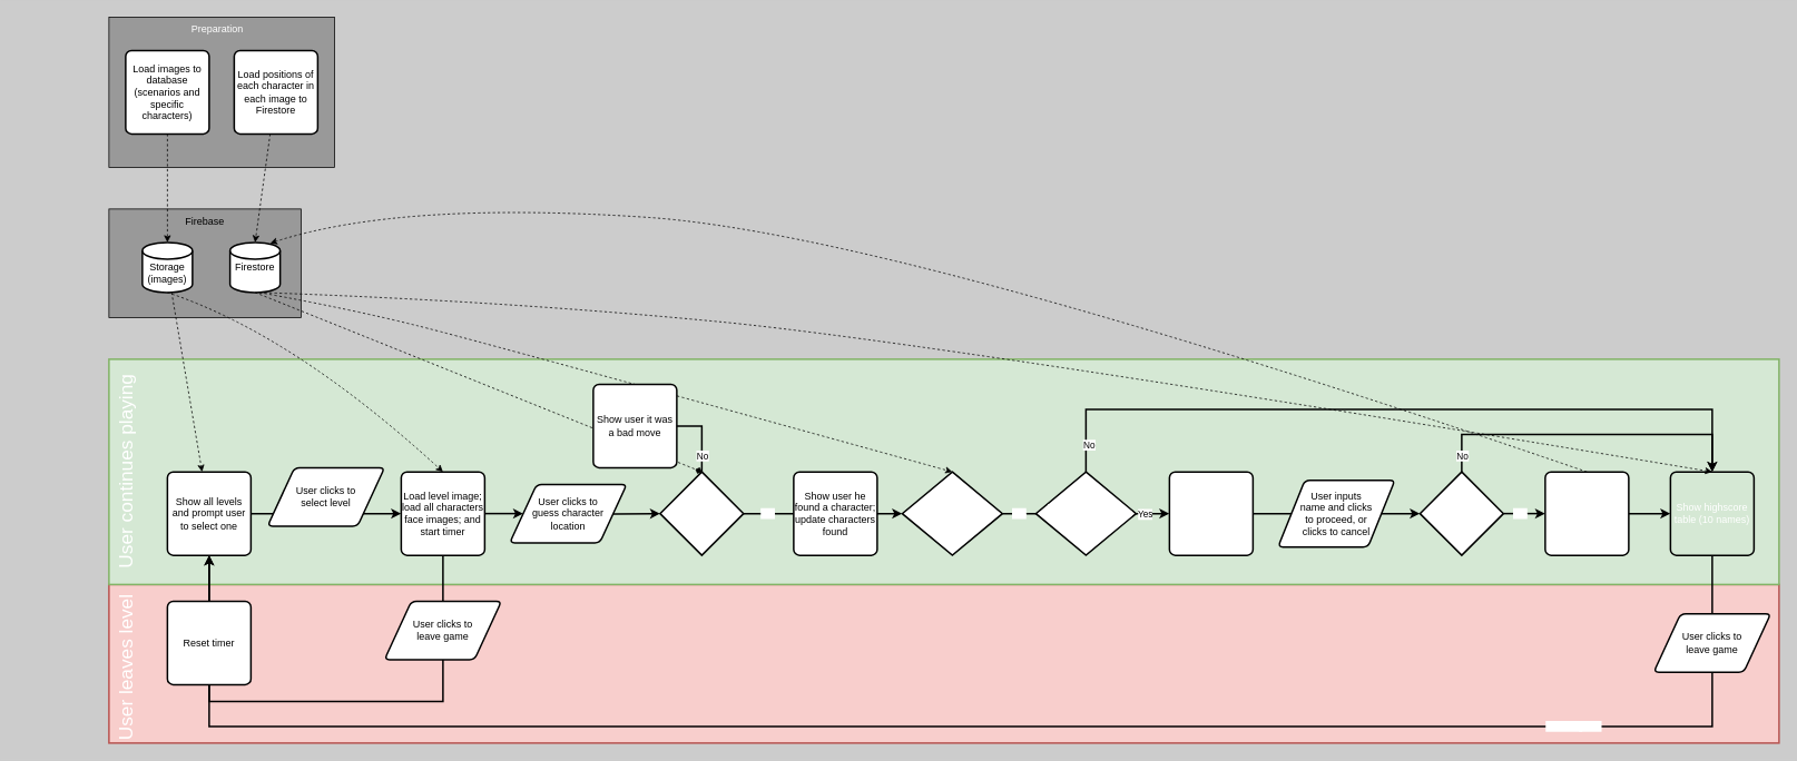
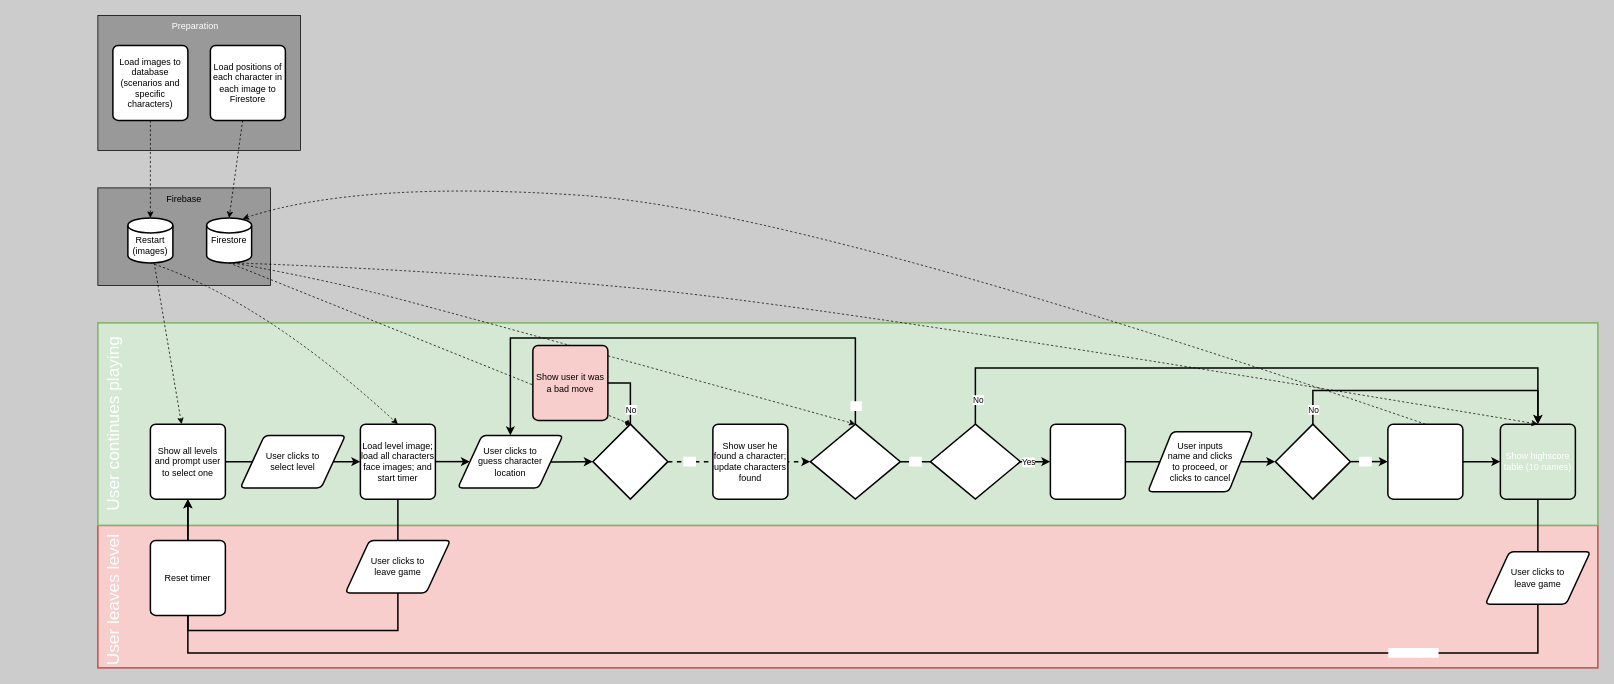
  <mxCell id="0" />
  <mxCell id="1" parent="0" />
  <mxCell id="2" value="" style="rounded=0;whiteSpace=wrap;html=1;strokeWidth=2;fillColor=#f8cecc;strokeColor=#b85450;" parent="1" vertex="1"><mxGeometry x="130" y="700" width="2000" height="190" as="geometry" /></mxCell>
  <mxCell id="3" value="" style="rounded=0;whiteSpace=wrap;html=1;fillColor=#999999;" parent="1" vertex="1"><mxGeometry x="130" y="250" width="230" height="130" as="geometry" /></mxCell>
  <mxCell id="4" value="Firestore" style="strokeWidth=2;html=1;shape=mxgraph.flowchart.database;whiteSpace=wrap;" parent="1" vertex="1"><mxGeometry x="275" y="290" width="60" height="60" as="geometry" /></mxCell>
- <mxCell id="5" value="&lt;br&gt;Storage (images)" style="strokeWidth=2;html=1;shape=mxgraph.flowchart.database;whiteSpace=wrap;" parent="1" vertex="1"><mxGeometry x="170" y="290" width="60" height="60" as="geometry" /></mxCell>
+ <mxCell id="5" value="&lt;br&gt;Restart (images)" style="strokeWidth=2;html=1;shape=mxgraph.flowchart.database;whiteSpace=wrap;" parent="1" vertex="1"><mxGeometry x="170" y="290" width="60" height="60" as="geometry" /></mxCell>
  <mxCell id="6" value="" style="rounded=0;whiteSpace=wrap;html=1;strokeWidth=2;fillColor=#d5e8d4;strokeColor=#82b366;" parent="1" vertex="1"><mxGeometry x="130" y="430" width="2000" height="270" as="geometry" /></mxCell>
  <mxCell id="7" value="Firebase" style="text;html=1;strokeColor=none;fillColor=none;align=center;verticalAlign=middle;whiteSpace=wrap;rounded=0;" parent="1" vertex="1"><mxGeometry x="215" y="250" width="60" height="30" as="geometry" /></mxCell>
  <mxCell id="8" style="edgeStyle=orthogonalEdgeStyle;rounded=0;orthogonalLoop=1;jettySize=auto;html=1;exitX=1;exitY=0.5;exitDx=0;exitDy=0;entryX=0;entryY=0.5;entryDx=0;entryDy=0;strokeWidth=2;strokeColor=#000000;" parent="1" source="9" target="42" edge="1"><mxGeometry relative="1" as="geometry" /></mxCell>
  <mxCell id="9" value="Show all levels and prompt user to select one" style="rounded=1;whiteSpace=wrap;html=1;absoluteArcSize=1;arcSize=14;strokeWidth=2;" parent="1" vertex="1"><mxGeometry x="200" y="565" width="100" height="100" as="geometry" /></mxCell>
  <mxCell id="10" style="edgeStyle=orthogonalEdgeStyle;rounded=0;orthogonalLoop=1;jettySize=auto;html=1;exitX=0.5;exitY=1;exitDx=0;exitDy=0;entryX=0.5;entryY=1;entryDx=0;entryDy=0;fillColor=#f5f5f5;strokeColor=#000000;shadow=0;strokeWidth=2;" parent="1" source="42" target="9" edge="1"><mxGeometry relative="1" as="geometry"><Array as="points"><mxPoint x="530" y="840" /><mxPoint x="250" y="840" /></Array><mxPoint x="630" y="665" as="sourcePoint" /></mxGeometry></mxCell>
  <mxCell id="11" style="edgeStyle=orthogonalEdgeStyle;rounded=0;orthogonalLoop=1;jettySize=auto;html=1;exitX=1;exitY=0.5;exitDx=0;exitDy=0;entryX=0;entryY=0.5;entryDx=0;entryDy=0;entryPerimeter=0;strokeColor=#000000;fontColor=#999999;strokeWidth=2;" parent="1" target="20" edge="1"><mxGeometry relative="1" as="geometry"><mxPoint x="680" y="615" as="sourcePoint" /></mxGeometry></mxCell>
  <mxCell id="12" value="" style="curved=1;endArrow=classic;html=1;rounded=0;exitX=0.5;exitY=1;exitDx=0;exitDy=0;exitPerimeter=0;dashed=1;entryX=0.5;entryY=0;entryDx=0;entryDy=0;strokeColor=#000000;" parent="1" source="5" target="42" edge="1"><mxGeometry width="50" height="50" relative="1" as="geometry"><mxPoint x="230" y="470" as="sourcePoint" /><mxPoint x="295" y="520" as="targetPoint" /><Array as="points"><mxPoint x="350" y="400" /></Array></mxGeometry></mxCell>
  <mxCell id="13" value="" style="endArrow=classic;html=1;rounded=0;dashed=1;strokeColor=#000000;" parent="1" source="5" target="9" edge="1"><mxGeometry width="50" height="50" relative="1" as="geometry"><mxPoint x="230" y="510" as="sourcePoint" /><mxPoint x="280" y="460" as="targetPoint" /></mxGeometry></mxCell>
  <mxCell id="14" value="" style="rounded=0;whiteSpace=wrap;html=1;fillColor=#999999;" parent="1" vertex="1"><mxGeometry x="130" y="20" width="270" height="180" as="geometry" /></mxCell>
  <mxCell id="15" value="Load images to database (scenarios and specific characters)" style="rounded=1;whiteSpace=wrap;html=1;absoluteArcSize=1;arcSize=14;strokeWidth=2;" parent="1" vertex="1"><mxGeometry x="150" y="60" width="100" height="100" as="geometry" /></mxCell>
  <mxCell id="16" value="Load positions of each character in each image to Firestore" style="rounded=1;whiteSpace=wrap;html=1;absoluteArcSize=1;arcSize=14;strokeWidth=2;" parent="1" vertex="1"><mxGeometry x="280" y="60" width="100" height="100" as="geometry" /></mxCell>
  <mxCell id="17" value="" style="endArrow=classic;html=1;rounded=0;entryX=0.5;entryY=0;entryDx=0;entryDy=0;entryPerimeter=0;dashed=1;strokeColor=#000000;" parent="1" source="15" target="5" edge="1"><mxGeometry width="50" height="50" relative="1" as="geometry"><mxPoint x="240" y="360" as="sourcePoint" /><mxPoint x="290" y="310" as="targetPoint" /></mxGeometry></mxCell>
  <mxCell id="18" value="" style="endArrow=classic;html=1;rounded=0;entryX=0.5;entryY=0;entryDx=0;entryDy=0;entryPerimeter=0;dashed=1;strokeColor=#000000;" parent="1" source="16" target="4" edge="1"><mxGeometry width="50" height="50" relative="1" as="geometry"><mxPoint x="240" y="360" as="sourcePoint" /><mxPoint x="290" y="310" as="targetPoint" /></mxGeometry></mxCell>
- <mxCell id="19" value="&lt;font color=&quot;#ffffff&quot;&gt;Yes&lt;/font&gt;" style="edgeStyle=orthogonalEdgeStyle;rounded=0;orthogonalLoop=1;jettySize=auto;html=1;exitX=1;exitY=0.5;exitDx=0;exitDy=0;exitPerimeter=0;strokeColor=#000000;fontColor=#000000;strokeWidth=2;" parent="1" source="20" target="25" edge="1"><mxGeometry x="-0.7" relative="1" as="geometry"><mxPoint as="offset" /></mxGeometry></mxCell>
+ <mxCell id="19" value="&lt;font color=&quot;#ffffff&quot;&gt;Yes&lt;/font&gt;" style="edgeStyle=orthogonalEdgeStyle;rounded=0;orthogonalLoop=1;jettySize=auto;html=1;exitX=1;exitY=0.5;exitDx=0;exitDy=0;exitPerimeter=0;strokeColor=#000000;fontColor=#000000;strokeWidth=2;dashed=1;" parent="1" source="20" target="25" edge="1"><mxGeometry x="-0.7" relative="1" as="geometry"><mxPoint as="offset" /></mxGeometry></mxCell>
  <mxCell id="20" value="&lt;font color=&quot;#ffffff&quot;&gt;Is position correct?&lt;/font&gt;" style="strokeWidth=2;html=1;shape=mxgraph.flowchart.decision;whiteSpace=wrap;fontColor=#999999;" parent="1" vertex="1"><mxGeometry x="790" y="565" width="100" height="100" as="geometry" /></mxCell>
+ <mxCell id="21" style="edgeStyle=orthogonalEdgeStyle;rounded=0;orthogonalLoop=1;jettySize=auto;html=1;exitX=0.5;exitY=0;exitDx=0;exitDy=0;exitPerimeter=0;entryX=0.5;entryY=0;entryDx=0;entryDy=0;strokeColor=#000000;fontColor=#000000;shadow=0;strokeWidth=2;" parent="1" source="25" target="51" edge="1"><mxGeometry relative="1" as="geometry"><Array as="points"><mxPoint x="1090" y="450" /><mxPoint x="630" y="450" /></Array><mxPoint x="630" y="565" as="targetPoint" /></mxGeometry></mxCell>
+ <mxCell id="22" value="&lt;font color=&quot;#ffffff&quot;&gt;No&lt;/font&gt;" style="edgeLabel;html=1;align=center;verticalAlign=middle;resizable=0;points=[];fontColor=#000000;" parent="21" vertex="1" connectable="0"><mxGeometry x="-0.48" y="1" relative="1" as="geometry"><mxPoint x="68" y="89" as="offset" /></mxGeometry></mxCell>
  <mxCell id="23" value="&lt;font color=&quot;#ffffff&quot;&gt;Yes&lt;/font&gt;" style="edgeStyle=orthogonalEdgeStyle;rounded=0;orthogonalLoop=1;jettySize=auto;html=1;exitX=1;exitY=0.5;exitDx=0;exitDy=0;exitPerimeter=0;entryX=0;entryY=0.5;entryDx=0;entryDy=0;strokeColor=#000000;fontColor=#000000;strokeWidth=2;" parent="1" source="25" target="27" edge="1"><mxGeometry x="-0.8" relative="1" as="geometry"><mxPoint as="offset" /></mxGeometry></mxCell>
  <mxCell id="24" value="Yes" style="edgeLabel;html=1;align=center;verticalAlign=middle;resizable=0;points=[];" vertex="1" connectable="0" parent="23"><mxGeometry x="0.78" relative="1" as="geometry"><mxPoint x="-8" as="offset" /></mxGeometry></mxCell>
  <mxCell id="25" value="&lt;font color=&quot;#ffffff&quot;&gt;Are all characters found?&lt;/font&gt;" style="strokeWidth=2;html=1;shape=mxgraph.flowchart.decision;whiteSpace=wrap;fontColor=#999999;" parent="1" vertex="1"><mxGeometry x="1080" y="565" width="120" height="100" as="geometry" /></mxCell>
  <mxCell id="26" style="edgeStyle=orthogonalEdgeStyle;rounded=0;orthogonalLoop=1;jettySize=auto;html=1;exitX=1;exitY=0.5;exitDx=0;exitDy=0;strokeColor=#000000;fontColor=#000000;strokeWidth=2;" parent="1" source="27" target="33" edge="1"><mxGeometry relative="1" as="geometry" /></mxCell>
  <mxCell id="27" value="&lt;font color=&quot;#ffffff&quot;&gt;Show result, and prompt user for name for highscore (time)&lt;/font&gt;" style="rounded=1;whiteSpace=wrap;html=1;absoluteArcSize=1;arcSize=14;strokeWidth=2;fontColor=#000000;" parent="1" vertex="1"><mxGeometry x="1400" y="565" width="100" height="100" as="geometry" /></mxCell>
  <mxCell id="28" value="" style="endArrow=diamond;html=1;rounded=0;strokeColor=#000000;fontColor=#000000;exitX=0.5;exitY=1;exitDx=0;exitDy=0;exitPerimeter=0;entryX=0.5;entryY=0;entryDx=0;entryDy=0;entryPerimeter=0;dashed=1;" parent="1" source="4" target="20" edge="1"><mxGeometry width="50" height="50" relative="1" as="geometry"><mxPoint x="650" y="410" as="sourcePoint" /><mxPoint x="700" y="360" as="targetPoint" /></mxGeometry></mxCell>
  <mxCell id="29" value="" style="curved=1;endArrow=classic;html=1;rounded=0;strokeColor=#000000;fontColor=#000000;entryX=0.5;entryY=0;entryDx=0;entryDy=0;entryPerimeter=0;dashed=1;" parent="1" target="25" edge="1"><mxGeometry width="50" height="50" relative="1" as="geometry"><mxPoint x="310" y="350" as="sourcePoint" /><mxPoint x="700" y="360" as="targetPoint" /><Array as="points"><mxPoint x="420" y="370" /><mxPoint x="580" y="410" /></Array></mxGeometry></mxCell>
  <mxCell id="30" value="&lt;font color=&quot;#ffffff&quot;&gt;Yes&lt;/font&gt;" style="edgeStyle=orthogonalEdgeStyle;rounded=0;orthogonalLoop=1;jettySize=auto;html=1;exitX=1;exitY=0.5;exitDx=0;exitDy=0;exitPerimeter=0;strokeColor=#000000;fontColor=#000000;entryX=0;entryY=0.5;entryDx=0;entryDy=0;strokeWidth=2;" parent="1" source="33" target="39" edge="1"><mxGeometry x="-0.2" relative="1" as="geometry"><mxPoint as="offset" /></mxGeometry></mxCell>
  <mxCell id="31" style="edgeStyle=none;html=1;exitX=0.5;exitY=0;exitDx=0;exitDy=0;exitPerimeter=0;rounded=0;strokeColor=#000000;strokeWidth=2;" edge="1" parent="1" source="33"><mxGeometry relative="1" as="geometry"><mxPoint x="2050" y="565" as="targetPoint" /><Array as="points"><mxPoint x="1750" y="520" /><mxPoint x="2050" y="520" /></Array></mxGeometry></mxCell>
  <mxCell id="32" value="No" style="edgeLabel;html=1;align=center;verticalAlign=middle;resizable=0;points=[];" vertex="1" connectable="0" parent="31"><mxGeometry x="-0.819" y="-1" relative="1" as="geometry"><mxPoint x="-1" y="15" as="offset" /></mxGeometry></mxCell>
  <mxCell id="33" value="&lt;font color=&quot;#ffffff&quot;&gt;Is name provided?&lt;/font&gt;" style="strokeWidth=2;html=1;shape=mxgraph.flowchart.decision;whiteSpace=wrap;fontColor=#999999;" parent="1" vertex="1"><mxGeometry x="1700" y="565" width="100" height="100" as="geometry" /></mxCell>
  <mxCell id="34" style="edgeStyle=orthogonalEdgeStyle;rounded=0;orthogonalLoop=1;jettySize=auto;html=1;exitX=0.5;exitY=1;exitDx=0;exitDy=0;entryX=0.5;entryY=1;entryDx=0;entryDy=0;strokeColor=#000000;fontColor=#000000;shadow=0;jumpStyle=none;jumpSize=20;strokeWidth=2;" parent="1" source="36" target="9" edge="1"><mxGeometry relative="1" as="geometry"><Array as="points"><mxPoint x="2050" y="870" /><mxPoint x="250" y="870" /></Array></mxGeometry></mxCell>
  <mxCell id="35" value="&lt;font color=&quot;#ffffff&quot;&gt;Restart game&lt;/font&gt;" style="edgeLabel;html=1;align=center;verticalAlign=middle;resizable=0;points=[];fontColor=#000000;" parent="34" vertex="1" connectable="0"><mxGeometry x="0.032" y="-1" relative="1" as="geometry"><mxPoint x="768" as="offset" /></mxGeometry></mxCell>
  <mxCell id="36" value="&lt;font color=&quot;#ffffff&quot;&gt;Show highscore table (10 names)&lt;/font&gt;" style="rounded=1;whiteSpace=wrap;html=1;absoluteArcSize=1;arcSize=14;strokeWidth=2;fontColor=#000000;fillColor=#d5e8d4;" parent="1" vertex="1"><mxGeometry x="2000" y="565" width="100" height="100" as="geometry" /></mxCell>
  <mxCell id="37" value="" style="curved=1;endArrow=classic;html=1;rounded=0;strokeColor=#000000;fontColor=#000000;entryX=0.8;entryY=0.017;entryDx=0;entryDy=0;entryPerimeter=0;exitX=0.5;exitY=0;exitDx=0;exitDy=0;dashed=1;" parent="1" source="39" target="4" edge="1"><mxGeometry width="50" height="50" relative="1" as="geometry"><mxPoint x="1110" y="530" as="sourcePoint" /><mxPoint x="700" y="520" as="targetPoint" /><Array as="points"><mxPoint x="1070" y="280" /><mxPoint x="480" y="240" /></Array></mxGeometry></mxCell>
  <mxCell id="38" style="edgeStyle=orthogonalEdgeStyle;rounded=0;orthogonalLoop=1;jettySize=auto;html=1;exitX=1;exitY=0.5;exitDx=0;exitDy=0;strokeColor=#000000;fontColor=#000000;strokeWidth=2;" parent="1" source="39" target="36" edge="1"><mxGeometry relative="1" as="geometry" /></mxCell>
  <mxCell id="39" value="&lt;font color=&quot;#ffffff&quot;&gt;Save name to highscore table&amp;nbsp;&lt;br&gt;(for each level)&lt;/font&gt;" style="rounded=1;whiteSpace=wrap;html=1;absoluteArcSize=1;arcSize=14;strokeWidth=2;fontColor=#000000;" parent="1" vertex="1"><mxGeometry x="1850" y="565" width="100" height="100" as="geometry" /></mxCell>
  <mxCell id="40" value="" style="curved=1;endArrow=classic;html=1;rounded=0;shadow=0;dashed=1;sketch=0;strokeColor=#000000;strokeWidth=1;fontColor=#000000;startSize=6;endSize=6;jumpStyle=none;jumpSize=21;entryX=0.5;entryY=0;entryDx=0;entryDy=0;endFill=1;" parent="1" target="36" edge="1"><mxGeometry width="50" height="50" relative="1" as="geometry"><mxPoint x="310" y="350" as="sourcePoint" /><mxPoint x="760" y="490" as="targetPoint" /><Array as="points"><mxPoint x="600" y="360" /><mxPoint x="1120" y="410" /></Array></mxGeometry></mxCell>
  <mxCell id="41" value="" style="edgeStyle=none;html=1;fontColor=#FFFFFF;strokeColor=#000000;strokeWidth=2;" parent="1" source="42" target="51" edge="1"><mxGeometry relative="1" as="geometry" /></mxCell>
  <mxCell id="42" value="Load level image; load all characters face images; and start timer" style="rounded=1;whiteSpace=wrap;html=1;absoluteArcSize=1;arcSize=14;strokeWidth=2;" parent="1" vertex="1"><mxGeometry x="480" y="565" width="100" height="100" as="geometry" /></mxCell>
  <mxCell id="43" value="Reset timer" style="rounded=1;whiteSpace=wrap;html=1;absoluteArcSize=1;arcSize=14;strokeWidth=2;" parent="1" vertex="1"><mxGeometry x="200" y="720" width="100" height="100" as="geometry" /></mxCell>
- <mxCell id="44" value="Show user it was a bad move" style="rounded=1;whiteSpace=wrap;html=1;absoluteArcSize=1;arcSize=14;strokeWidth=2;" parent="1" vertex="1"><mxGeometry x="710" y="460" width="100" height="100" as="geometry" /></mxCell>
+ <mxCell id="44" value="Show user it was a bad move" style="rounded=1;whiteSpace=wrap;html=1;absoluteArcSize=1;arcSize=14;strokeWidth=2;fillColor=#f8cecc;" parent="1" vertex="1"><mxGeometry x="710" y="460" width="100" height="100" as="geometry" /></mxCell>
  <mxCell id="45" value="" style="edgeStyle=orthogonalEdgeStyle;rounded=0;orthogonalLoop=1;jettySize=auto;html=1;exitX=0.5;exitY=0;exitDx=0;exitDy=0;exitPerimeter=0;strokeColor=#000000;fontColor=#999999;shadow=0;strokeWidth=2;endArrow=none;" parent="1" source="20" edge="1"><mxGeometry x="-0.444" relative="1" as="geometry"><mxPoint x="790" y="565" as="sourcePoint" /><mxPoint x="810" y="510" as="targetPoint" /><Array as="points"><mxPoint x="840" y="510" /></Array><mxPoint as="offset" /></mxGeometry></mxCell>
  <mxCell id="46" value="No" style="edgeLabel;html=1;align=center;verticalAlign=middle;resizable=0;points=[];" parent="45" vertex="1" connectable="0"><mxGeometry x="-0.082" y="1" relative="1" as="geometry"><mxPoint x="1" y="19" as="offset" /></mxGeometry></mxCell>
  <mxCell id="47" value="Show user he found a character; update characters found" style="rounded=1;whiteSpace=wrap;html=1;absoluteArcSize=1;arcSize=14;strokeWidth=2;" parent="1" vertex="1"><mxGeometry x="950" y="565" width="100" height="100" as="geometry" /></mxCell>
  <mxCell id="48" value="&lt;font style=&quot;font-size: 23px;&quot; color=&quot;#ffffff&quot;&gt;User continues playing&lt;/font&gt;" style="text;html=1;align=center;verticalAlign=middle;resizable=1;points=[];autosize=1;movable=1;rotatable=1;deletable=1;editable=1;connectable=1;direction=east;rotation=270;fontSize=23;" parent="1" vertex="1"><mxGeometry y="545" width="260" height="40" as="geometry" x="20" /></mxCell>
  <mxCell id="49" value="&lt;font color=&quot;#ffffff&quot; style=&quot;font-size: 23px&quot;&gt;User leaves level&lt;br&gt;&lt;/font&gt;" style="text;html=1;align=center;verticalAlign=middle;resizable=0;points=[];autosize=1;rotation=270;fontSize=23;" parent="1" vertex="1"><mxGeometry x="55" y="785" width="190" height="30" as="geometry" /></mxCell>
  <mxCell id="50" value="Preparation" style="text;html=1;strokeColor=none;fillColor=none;align=center;verticalAlign=middle;whiteSpace=wrap;rounded=0;fontColor=#FFFFFF;" parent="1" vertex="1"><mxGeometry x="230" y="20" width="60" height="30" as="geometry" /></mxCell>
  <mxCell id="51" value="User clicks to&lt;br&gt;guess character&lt;br&gt;location" style="shape=parallelogram;html=1;strokeWidth=2;perimeter=parallelogramPerimeter;whiteSpace=wrap;rounded=1;arcSize=12;size=0.23;" parent="1" vertex="1"><mxGeometry x="610" y="580" width="140" height="70" as="geometry" /></mxCell>
- <mxCell id="52" value="User clicks to&lt;br&gt;select level" style="shape=parallelogram;html=1;strokeWidth=2;perimeter=parallelogramPerimeter;whiteSpace=wrap;rounded=1;arcSize=12;size=0.23;" parent="1" vertex="1"><mxGeometry x="320" y="560" width="140" height="70" as="geometry" /></mxCell>
+ <mxCell id="52" value="User clicks to&lt;br&gt;select level" style="shape=parallelogram;html=1;strokeWidth=2;perimeter=parallelogramPerimeter;whiteSpace=wrap;rounded=1;arcSize=12;size=0.23;" parent="1" vertex="1"><mxGeometry x="320" y="580" width="140" height="70" as="geometry" /></mxCell>
  <mxCell id="53" value="User inputs&lt;br&gt;name and clicks&lt;br&gt;to proceed, or &lt;br&gt;clicks to cancel" style="shape=parallelogram;html=1;strokeWidth=2;perimeter=parallelogramPerimeter;whiteSpace=wrap;rounded=1;arcSize=12;size=0.23;" parent="1" vertex="1"><mxGeometry x="1530" y="575" width="140" height="80" as="geometry" /></mxCell>
  <mxCell id="54" value="User clicks to&lt;br&gt;leave game" style="shape=parallelogram;html=1;strokeWidth=2;perimeter=parallelogramPerimeter;whiteSpace=wrap;rounded=1;arcSize=12;size=0.23;" vertex="1" parent="1"><mxGeometry x="1980" y="735" width="140" height="70" as="geometry" /></mxCell>
  <mxCell id="55" value="User clicks to&lt;br&gt;leave game" style="shape=parallelogram;html=1;strokeWidth=2;perimeter=parallelogramPerimeter;whiteSpace=wrap;rounded=1;arcSize=12;size=0.23;" vertex="1" parent="1"><mxGeometry x="460" y="720" width="140" height="70" as="geometry" /></mxCell>
  <mxCell id="56" value="&lt;font color=&quot;#ffffff&quot;&gt;Is time among 10 best?&lt;/font&gt;" style="strokeWidth=2;html=1;shape=mxgraph.flowchart.decision;whiteSpace=wrap;fontColor=#999999;" vertex="1" parent="1"><mxGeometry x="1240" y="565" width="120" height="100" as="geometry" /></mxCell>
  <mxCell id="57" value="" style="endArrow=classic;html=1;rounded=0;strokeColor=#000000;strokeWidth=2;exitX=0.5;exitY=0;exitDx=0;exitDy=0;entryX=0.5;entryY=0;entryDx=0;entryDy=0;exitPerimeter=0;" edge="1" parent="1" source="56" target="36"><mxGeometry width="50" height="50" relative="1" as="geometry"><mxPoint x="1390" y="520" as="sourcePoint" /><mxPoint x="1440" y="470" as="targetPoint" /><Array as="points"><mxPoint x="1300" y="490" /><mxPoint x="2050" y="490" /></Array></mxGeometry></mxCell>
  <mxCell id="58" value="No" style="edgeLabel;html=1;align=center;verticalAlign=middle;resizable=0;points=[];" vertex="1" connectable="0" parent="57"><mxGeometry x="-0.925" y="-3" relative="1" as="geometry"><mxPoint y="1" as="offset" /></mxGeometry></mxCell>
